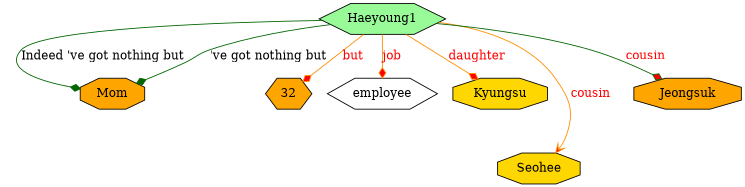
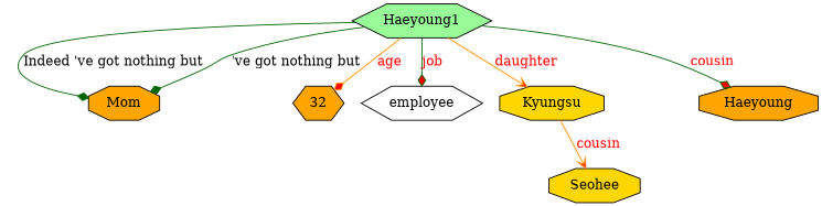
  digraph {
    node [fillcolor=orange shape=octagon style=filled]
    edge [arrowhead=diamond color=darkorange fillcolor=red fontcolor=red style=filled]
    n1 [fillcolor=palegreen label=Haeyoung1 shape=hexagon]
    n2 [label=Mom]
    n3 [label=32 shape=hexagon]
    n4 [fillcolor=white label=employee shape=hexagon]
    n5 [fillcolor=gold label=Kyungsu]
    n6 [fillcolor=gold label=Seohee]
-   n7 [label=Jeongsuk]
+   n7 [label=Haeyoung]
    n1 -> n2 [color=darkgreen label="Indeed 've got nothing but" fillcolor="" fontcolor="" style=""]
    n1 -> n2 [color=darkgreen label="'ve got nothing but" fillcolor="" fontcolor="" style=""]
-   n1 -> n3 [label=but]
-   n1 -> n4 [label=job]
-   n1 -> n5 [label=daughter]
-   n1 -> n6 [arrowhead=vee label=cousin]
+   n1 -> n3 [label=age]
+   n1 -> n4 [color=darkgreen label=job]
+   n1 -> n5 [arrowhead=vee label=daughter]
+   n5 -> n6 [arrowhead=vee label=cousin]
    n1 -> n7 [color=darkgreen label=cousin]
  }
